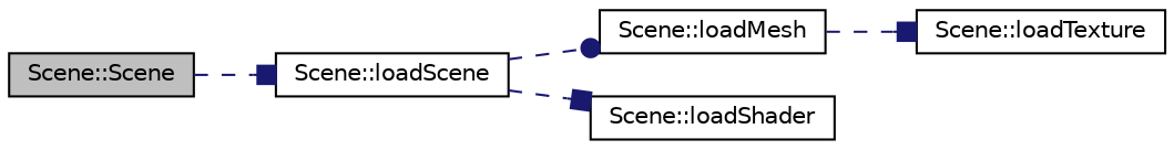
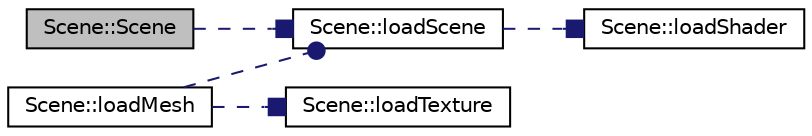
  digraph {
    fontname="DejaVu Sans"
    rankdir=LR
    node [color=black fillcolor=white fontname="DejaVu Sans" fontsize=10 shape=record style=filled]
    edge [arrowhead=box color=midnightblue fontname="DejaVu Sans" fontsize=10 labelfontname=Helvetica labelfontsize=10 style=dashed]
    n1 [fillcolor=grey75 fontcolor=black height=0.2 label="Scene::Scene" width=0.4]
    n2 [height=0.2 label="Scene::loadScene" width=0.4]
    n3 [height=0.2 label="Scene::loadMesh" width=0.4]
    n4 [height=0.2 label="Scene::loadShader" width=0.4]
    n5 [height=0.2 label="Scene::loadTexture" width=0.4]
    n1 -> n2
-   n2 -> n3 [arrowhead=dot]
+   n3 -> n2 [arrowhead=dot]
    n2 -> n4
    n3 -> n5
  }
